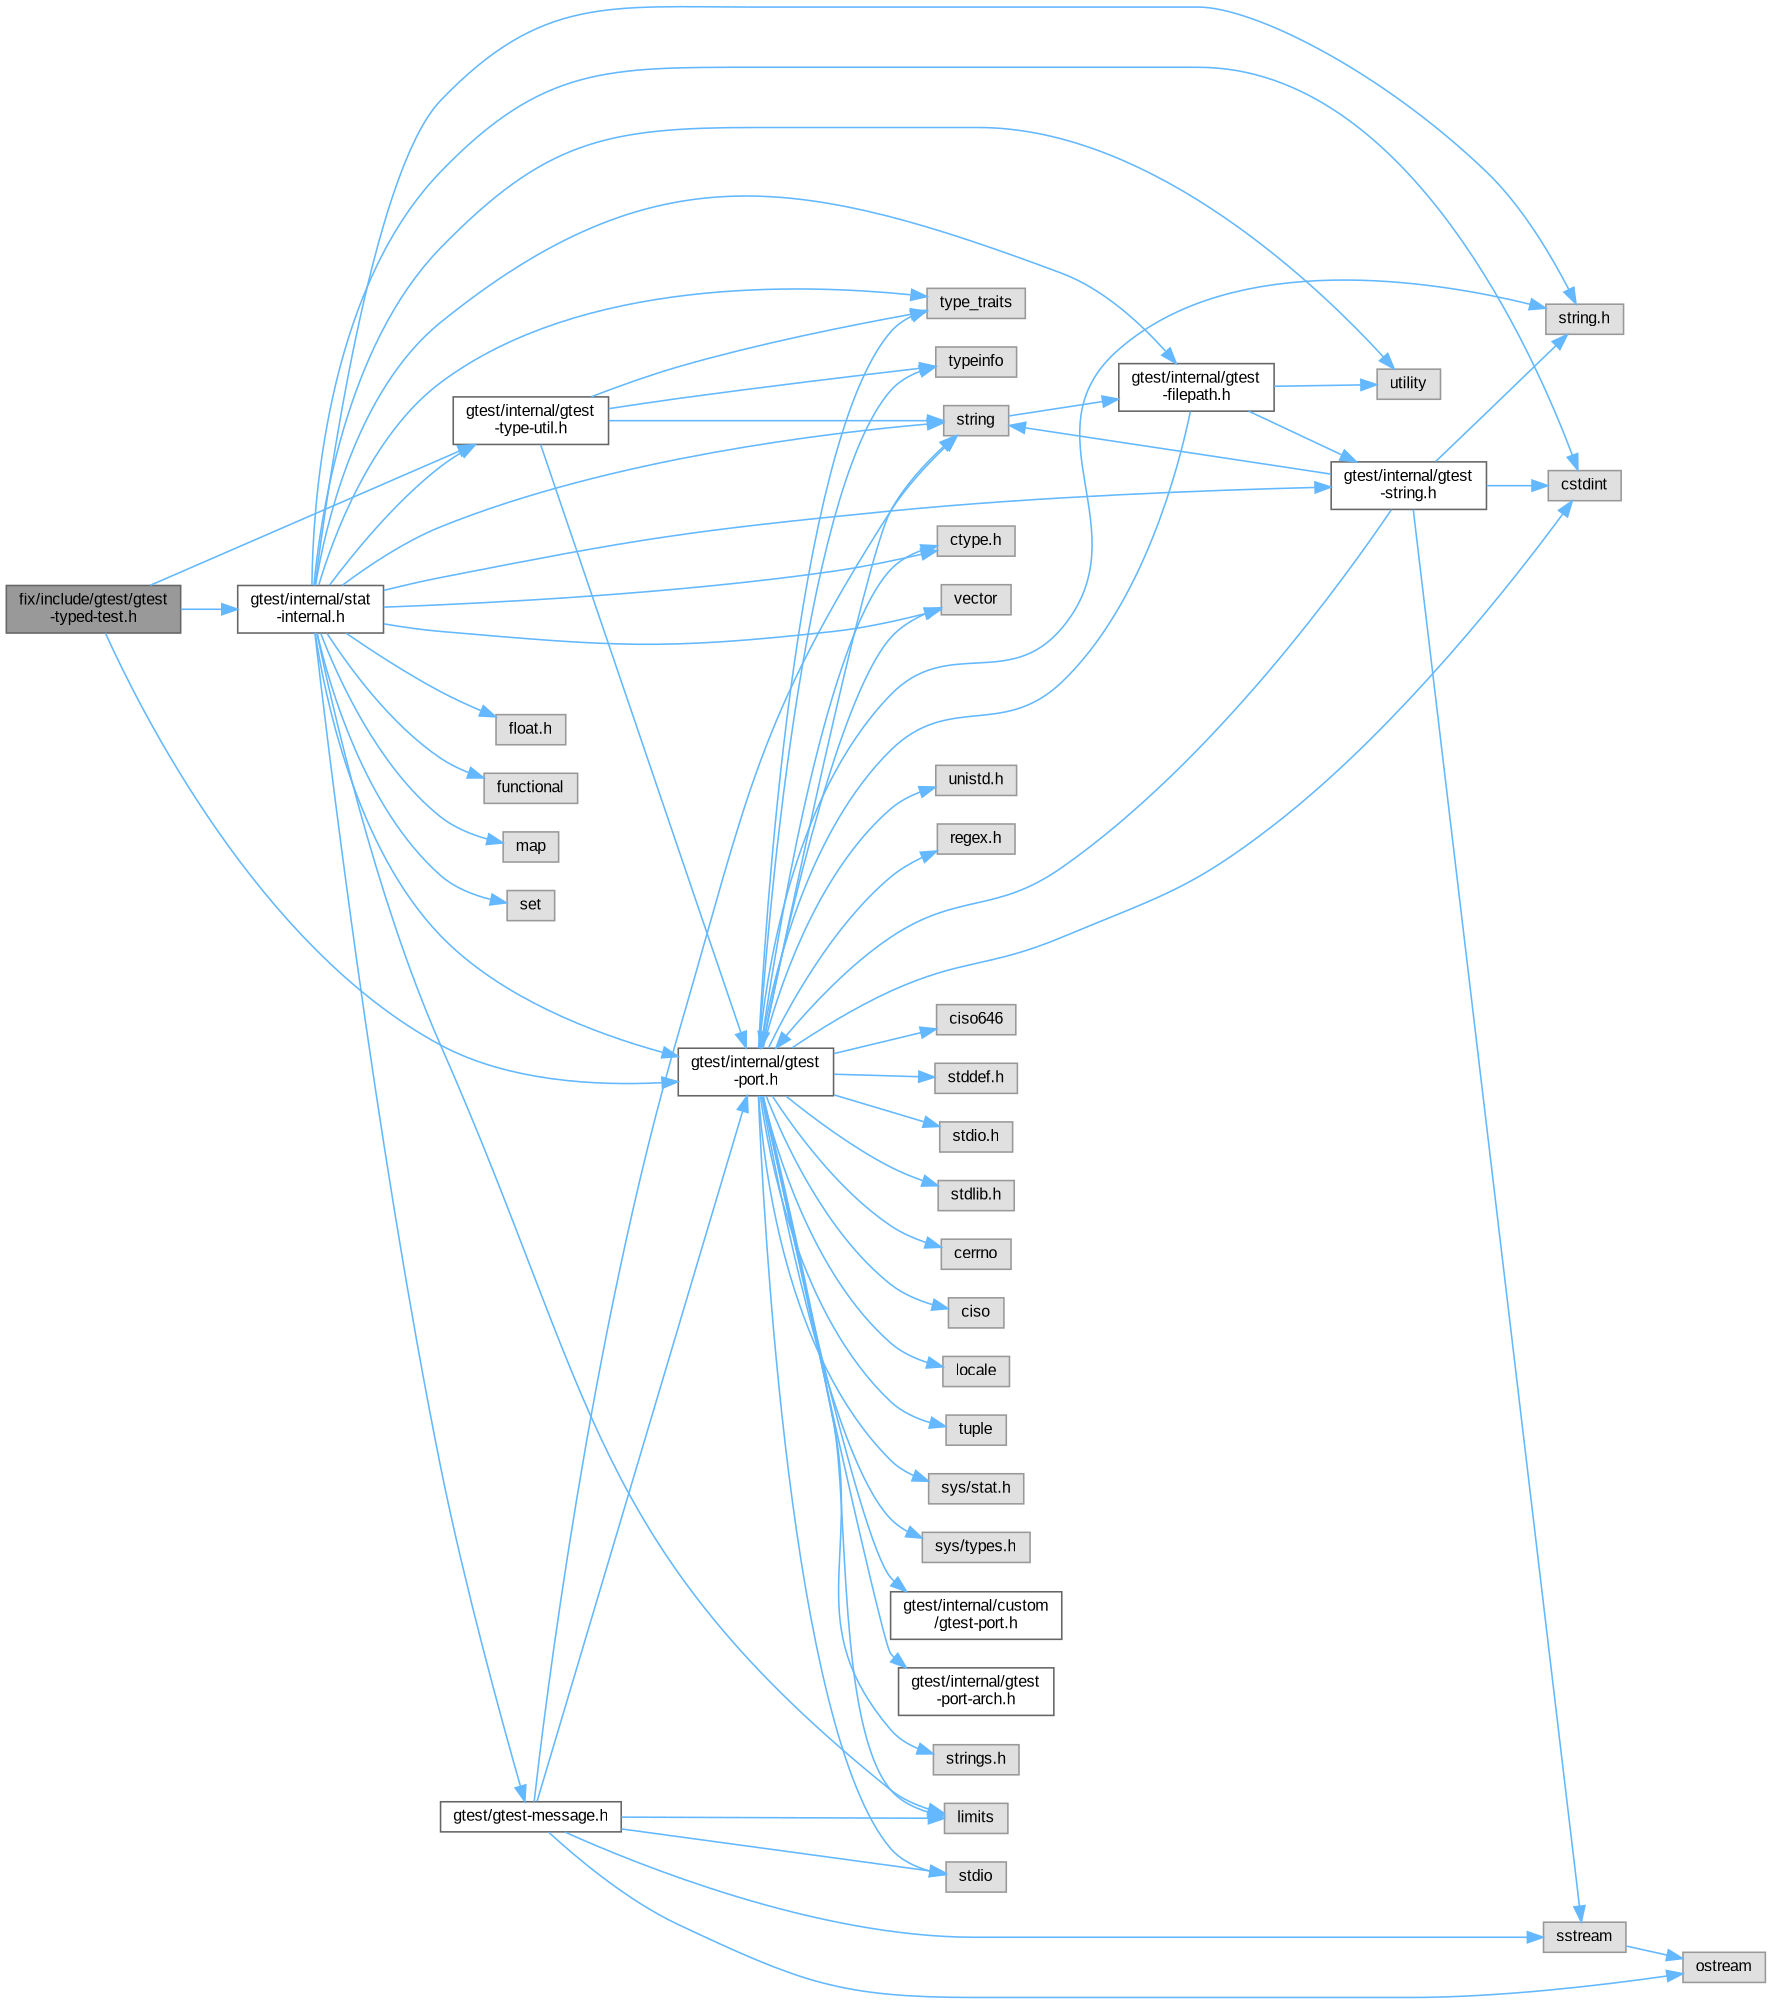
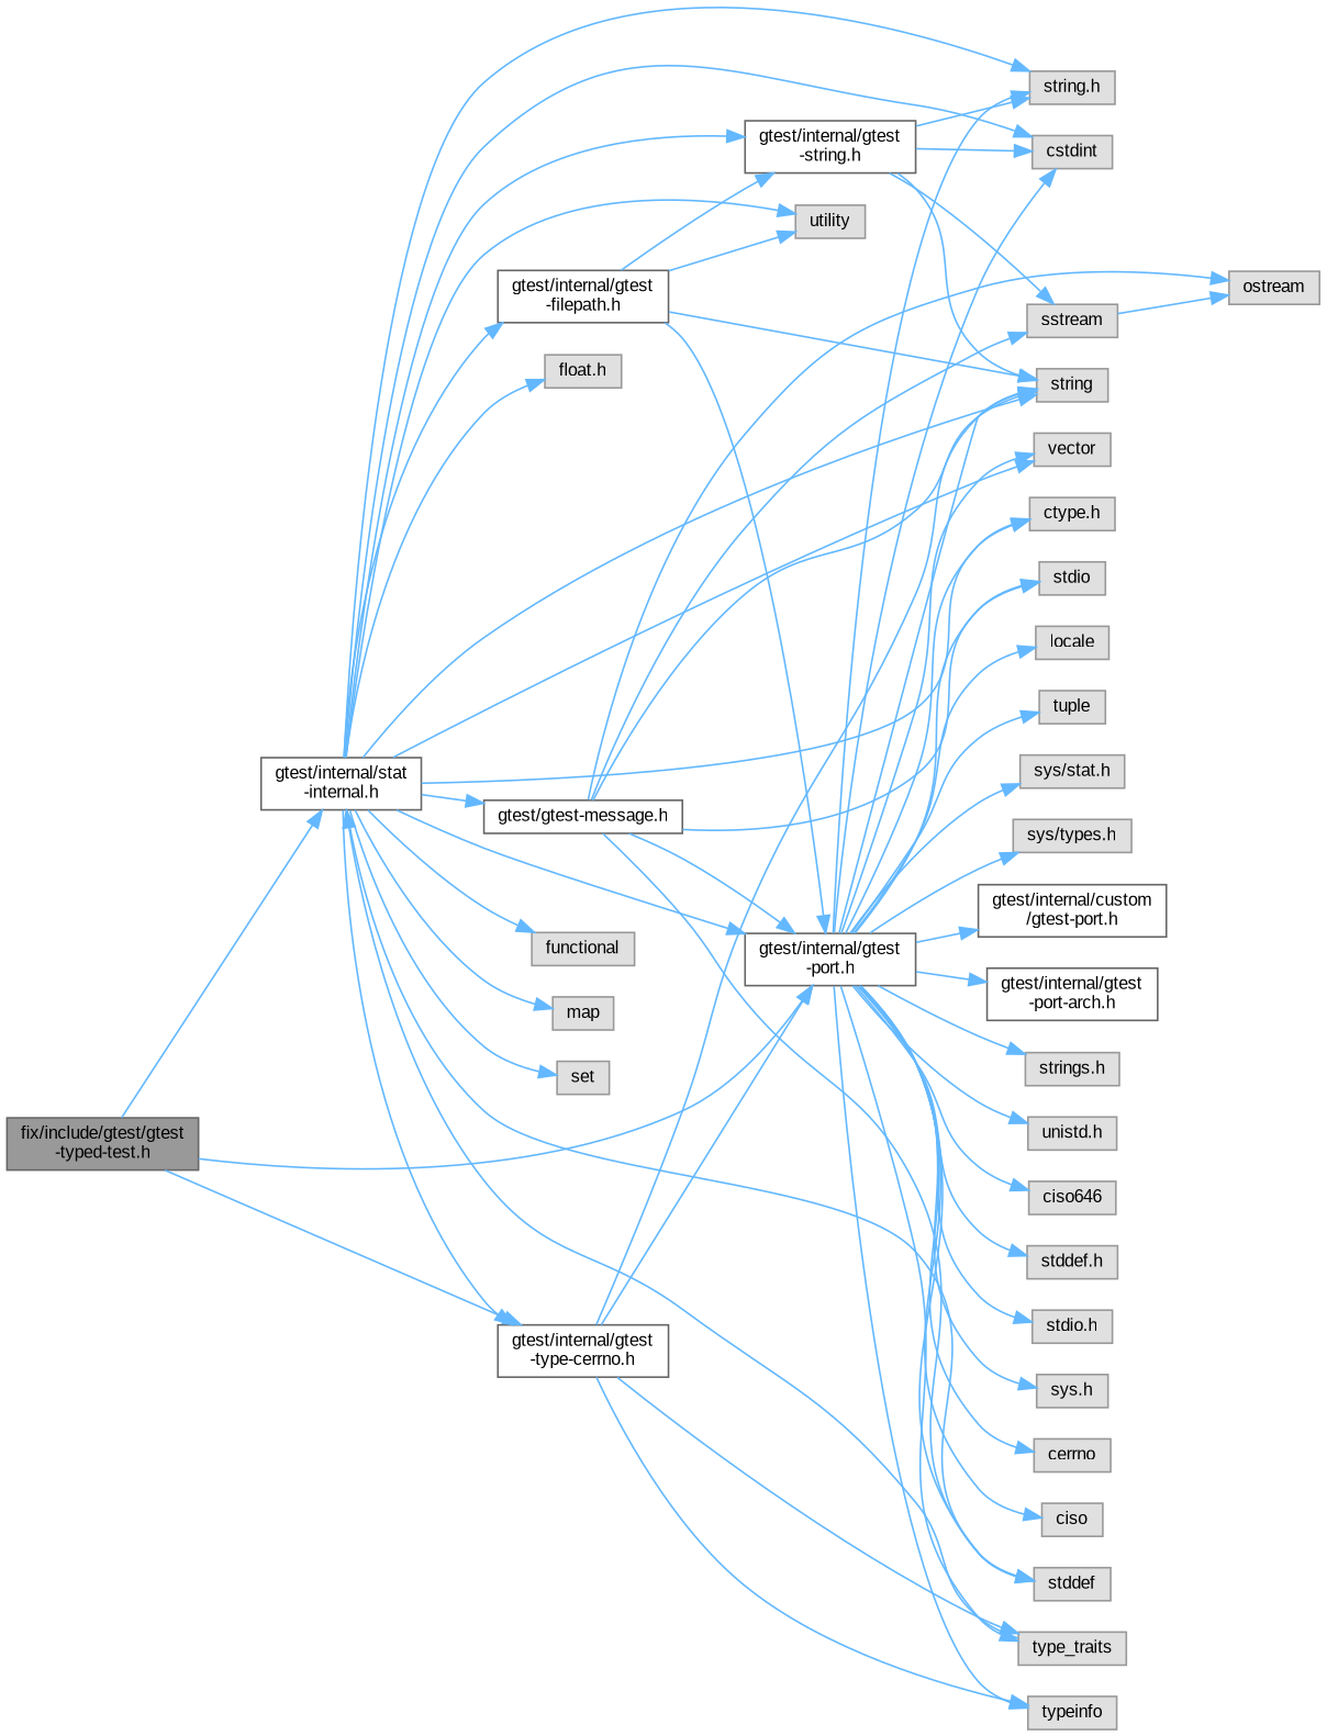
  digraph {
    fontname="Liberation Sans"
    rankdir=LR
    node [color=grey60 fillcolor="#E0E0E0" fontname="Liberation Sans" fontsize=10 shape=box style=filled]
    edge [color=steelblue1 fontname="Liberation Sans" fontsize=10 labelfontname=Helvetica labelfontsize=10 style=solid]
    n1 [color=gray40 fillcolor=grey60 fontcolor=black height=0.2 label="fix/include/gtest/gtest\l-typed-test.h" width=0.4]
    n2 [color=grey40 fillcolor=white height=0.2 label="gtest/internal/stat\l-internal.h" width=0.4]
    n3 [color=grey40 fillcolor=white height=0.2 label="gtest/internal/gtest\l-port.h" width=0.4]
-   n4 [color=grey40 fillcolor=white height=0.2 label="gtest/internal/gtest\l-type-util.h" width=0.4]
+   n4 [color=grey40 fillcolor=white height=0.2 label="gtest/internal/gtest\l-type-cerrno.h" width=0.4]
    n5 [height=0.2 label="ctype.h" width=0.4]
    n6 [height=0.2 label="string.h" width=0.4]
    n7 [height=0.2 label=cstdint width=0.4]
-   n8 [height=0.2 label=limits width=0.4]
+   n8 [height=0.2 label=stddef width=0.4]
    n9 [height=0.2 label=string width=0.4]
    n10 [height=0.2 label=type_traits width=0.4]
    n11 [height=0.2 label=vector width=0.4]
    n12 [height=0.2 label="float.h" width=0.4]
    n13 [height=0.2 label=functional width=0.4]
    n14 [height=0.2 label=map width=0.4]
    n15 [height=0.2 label=set width=0.4]
    n16 [height=0.2 label=utility width=0.4]
    n17 [color=grey40 fillcolor=white height=0.2 label="gtest/gtest-message.h" width=0.4]
    n18 [color=grey40 fillcolor=white height=0.2 label="gtest/internal/gtest\l-filepath.h" width=0.4]
    n19 [color=grey40 fillcolor=white height=0.2 label="gtest/internal/gtest\l-string.h" width=0.4]
    n20 [height=0.2 label=ciso646 width=0.4]
    n21 [height=0.2 label="stddef.h" width=0.4]
    n22 [height=0.2 label="stdio.h" width=0.4]
-   n23 [height=0.2 label="stdlib.h" width=0.4]
+   n23 [height=0.2 label="sys.h" width=0.4]
    n24 [height=0.2 label=cerrno width=0.4]
    n25 [height=0.2 label=ciso width=0.4]
    n26 [height=0.2 label=locale width=0.4]
    n27 [height=0.2 label=stdio width=0.4]
    n28 [height=0.2 label=tuple width=0.4]
    n29 [height=0.2 label="sys/stat.h" width=0.4]
    n30 [height=0.2 label="sys/types.h" width=0.4]
    n31 [color=grey40 fillcolor=white height=0.2 label="gtest/internal/custom\l/gtest-port.h" width=0.4]
    n32 [color=grey40 fillcolor=white height=0.2 label="gtest/internal/gtest\l-port-arch.h" width=0.4]
    n33 [height=0.2 label="strings.h" width=0.4]
    n34 [height=0.2 label="unistd.h" width=0.4]
-   n35 [height=0.2 label="regex.h" width=0.4]
    n36 [height=0.2 label=typeinfo width=0.4]
    n37 [height=0.2 label=ostream width=0.4]
    n38 [height=0.2 label=sstream width=0.4]
    n1 -> n2
    n1 -> n3
    n1 -> n4
    n2 -> n3
    n2 -> n4
    n2 -> n5
    n2 -> n6
    n2 -> n7
    n2 -> n8
    n2 -> n9
-   n2 -> n10
+   n10 -> n2
    n2 -> n11
    n2 -> n12
    n2 -> n13
    n2 -> n14
    n2 -> n15
    n2 -> n16
    n2 -> n17
    n2 -> n18
    n2 -> n19
    n3 -> n5
    n3 -> n6
    n3 -> n7
    n3 -> n8
    n3 -> n9
    n3 -> n10
    n3 -> n11
    n3 -> n20
    n3 -> n21
    n3 -> n22
    n3 -> n23
    n3 -> n24
    n3 -> n25
    n3 -> n26
    n3 -> n27
    n3 -> n28
    n3 -> n29
    n3 -> n30
    n3 -> n31
    n3 -> n32
    n3 -> n33
    n3 -> n34
-   n3 -> n35
    n3 -> n36
    n4 -> n3
    n4 -> n9
    n4 -> n10
    n4 -> n36
    n17 -> n3
    n17 -> n8
    n17 -> n9
    n17 -> n27
    n17 -> n37
    n17 -> n38
    n18 -> n3
-   n9 -> n18
+   n18 -> n9
    n18 -> n16
    n18 -> n19
-   n19 -> n3
    n19 -> n6
    n19 -> n7
    n19 -> n9
    n19 -> n38
    n38 -> n37
  }
